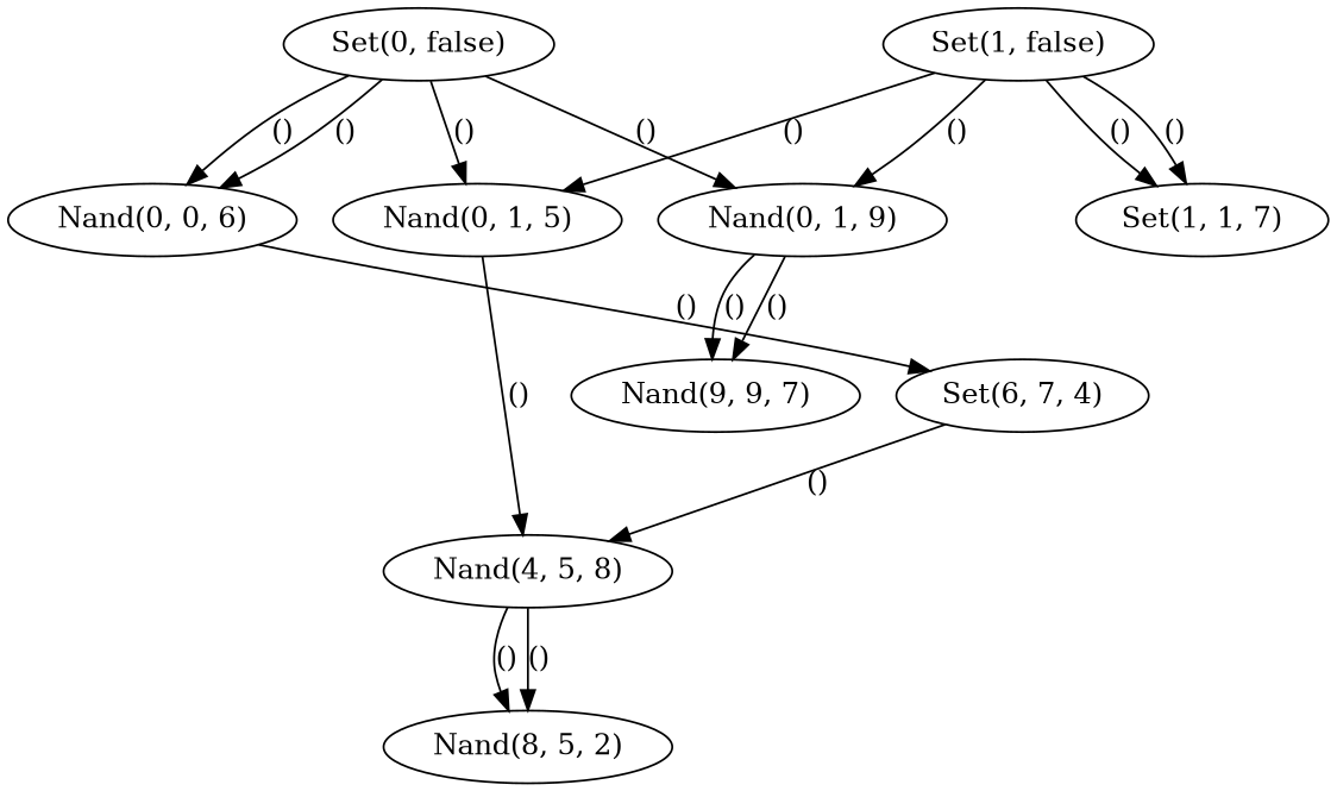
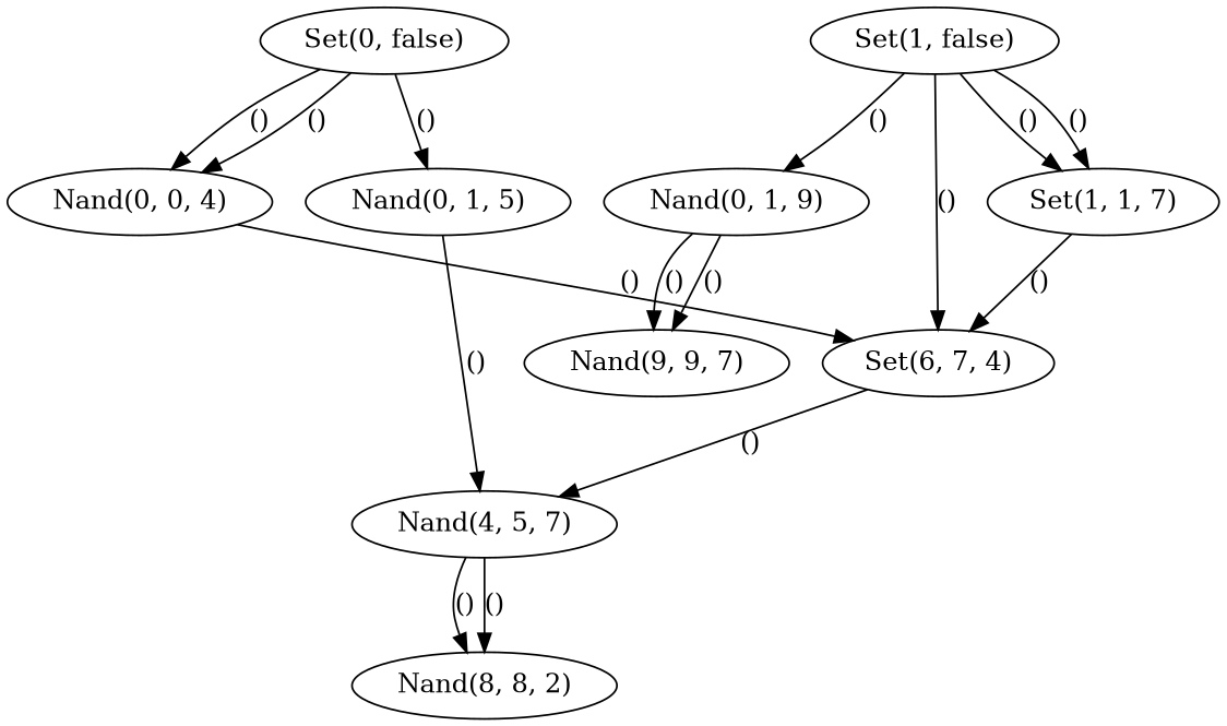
  digraph {
    fontname="DejaVu Serif"
    node [fontname="DejaVu Serif"]
    edge [fontname="DejaVu Serif"]
    n1 [label="Set(0, false)"]
    n2 [label="Nand(0, 1, 5)"]
-   n3 [label="Nand(0, 0, 6)"]
+   n3 [label="Nand(0, 0, 4)"]
    n4 [label="Nand(0, 1, 9)"]
-   n5 [label="Nand(4, 5, 8)"]
+   n5 [label="Nand(4, 5, 7)"]
    n6 [label="Set(6, 7, 4)"]
    n7 [label="Nand(9, 9, 7)"]
    n8 [label="Set(1, false)"]
    n9 [label="Set(1, 1, 7)"]
-   n10 [label="Nand(8, 5, 2)"]
+   n10 [label="Nand(8, 8, 2)"]
    n1 -> n2 [label="()"]
    n1 -> n3 [label="()"]
    n1 -> n3 [label="()"]
-   n1 -> n4 [label="()"]
    n2 -> n5 [label="()"]
    n3 -> n6 [label="()"]
    n4 -> n7 [label="()"]
    n4 -> n7 [label="()"]
    n5 -> n10 [label="()"]
    n5 -> n10 [label="()"]
    n6 -> n5 [label="()"]
-   n8 -> n2 [label="()"]
+   n8 -> n6 [label="()"]
    n8 -> n4 [label="()"]
    n8 -> n9 [label="()"]
    n8 -> n9 [label="()"]
+   n9 -> n6 [label="()"]
  }
